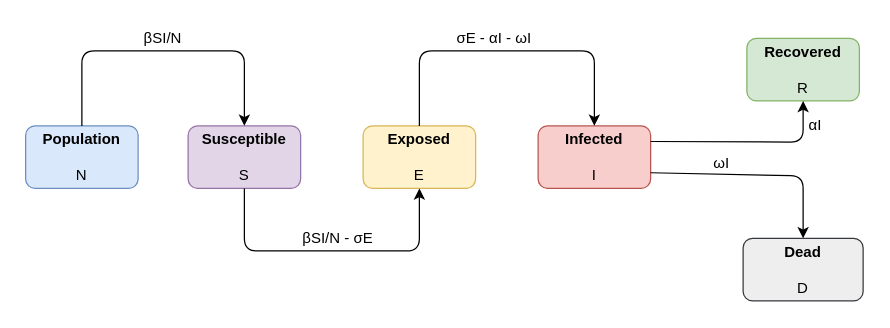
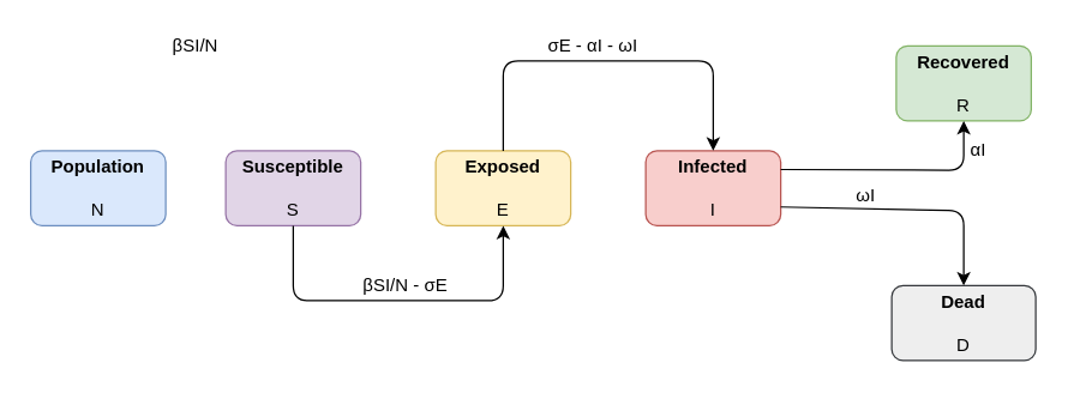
  <mxCell id="0" />
  <mxCell id="1" parent="0" />
  <mxCell id="2" value="&lt;div&gt;&lt;b&gt;Susceptible&lt;/b&gt;&lt;/div&gt;&lt;div&gt;&lt;br&gt;&lt;/div&gt;&lt;div&gt;S&lt;br&gt;&lt;/div&gt;" style="rounded=1;whiteSpace=wrap;html=1;fontSize=12;glass=0;strokeWidth=1;shadow=0;fillColor=#e1d5e7;strokeColor=#9673a6;" parent="1" vertex="1"><mxGeometry x="150" y="100" width="90" height="50" as="geometry" /></mxCell>
  <mxCell id="3" value="&lt;div&gt;&lt;b&gt;Infected&lt;/b&gt;&lt;/div&gt;&lt;div&gt;&lt;br&gt;&lt;/div&gt;&lt;div&gt;I&lt;br&gt;&lt;/div&gt;" style="rounded=1;whiteSpace=wrap;html=1;fontSize=12;glass=0;strokeWidth=1;shadow=0;fillColor=#f8cecc;strokeColor=#b85450;" parent="1" vertex="1"><mxGeometry x="430" y="100" width="90" height="50" as="geometry" /></mxCell>
  <mxCell id="4" value="&lt;div&gt;&lt;b&gt;Exposed&lt;/b&gt;&lt;/div&gt;&lt;div&gt;&lt;br&gt;&lt;/div&gt;&lt;div&gt;E&lt;br&gt;&lt;/div&gt;" style="rounded=1;whiteSpace=wrap;html=1;fontSize=12;glass=0;strokeWidth=1;shadow=0;fillColor=#fff2cc;strokeColor=#d6b656;" parent="1" vertex="1"><mxGeometry x="290" y="100" width="90" height="50" as="geometry" /></mxCell>
  <mxCell id="5" value="&lt;div&gt;&lt;b&gt;Recovered&lt;/b&gt;&lt;/div&gt;&lt;div&gt;&lt;br&gt;&lt;/div&gt;&lt;div&gt;R&lt;br&gt;&lt;/div&gt;" style="rounded=1;whiteSpace=wrap;html=1;fontSize=12;glass=0;strokeWidth=1;shadow=0;fillColor=#d5e8d4;strokeColor=#82b366;" parent="1" vertex="1"><mxGeometry x="597" y="30" width="90" height="50" as="geometry" /></mxCell>
  <mxCell id="6" value="&lt;div&gt;&lt;b&gt;Population&lt;/b&gt;&lt;/div&gt;&lt;div&gt;&lt;br&gt;&lt;/div&gt;&lt;div&gt;N&lt;br&gt;&lt;/div&gt;" style="rounded=1;whiteSpace=wrap;html=1;fontSize=12;glass=0;strokeWidth=1;shadow=0;fillColor=#dae8fc;strokeColor=#6c8ebf;" vertex="1" parent="1"><mxGeometry x="20" y="100" width="90" height="50" as="geometry" /></mxCell>
  <mxCell id="7" value="&lt;div&gt;&lt;b&gt;Dead&lt;/b&gt;&lt;/div&gt;&lt;div&gt;&lt;br&gt;&lt;/div&gt;&lt;div&gt;D&lt;br&gt;&lt;/div&gt;" style="rounded=1;whiteSpace=wrap;html=1;fontSize=12;glass=0;strokeWidth=1;shadow=0;fillColor=#eeeeee;strokeColor=#36393d;" vertex="1" parent="1"><mxGeometry x="594" y="190" width="96" height="50" as="geometry" /></mxCell>
- <mxCell id="8" value="" style="endArrow=classic;html=1;exitX=0.5;exitY=0;exitDx=0;exitDy=0;entryX=0.5;entryY=0;entryDx=0;entryDy=0;" edge="1" parent="1" source="6" target="2"><mxGeometry width="50" height="50" relative="1" as="geometry"><mxPoint x="380" y="190" as="sourcePoint" /><mxPoint x="200" y="30" as="targetPoint" /><Array as="points"><mxPoint x="65" y="40" /><mxPoint x="195" y="40" /></Array></mxGeometry></mxCell>
  <mxCell id="9" value="" style="endArrow=classic;html=1;exitX=0.5;exitY=1;exitDx=0;exitDy=0;entryX=0.5;entryY=1;entryDx=0;entryDy=0;" edge="1" parent="1" source="2" target="4"><mxGeometry width="50" height="50" relative="1" as="geometry"><mxPoint x="380" y="190" as="sourcePoint" /><mxPoint x="430" y="140" as="targetPoint" /><Array as="points"><mxPoint x="195" y="200" /><mxPoint x="335" y="200" /></Array></mxGeometry></mxCell>
  <mxCell id="10" value="" style="endArrow=classic;html=1;exitX=0.5;exitY=0;exitDx=0;exitDy=0;entryX=0.5;entryY=0;entryDx=0;entryDy=0;" edge="1" parent="1" source="4" target="3"><mxGeometry width="50" height="50" relative="1" as="geometry"><mxPoint x="410" y="220" as="sourcePoint" /><mxPoint x="450" y="50" as="targetPoint" /><Array as="points"><mxPoint x="335" y="40" /><mxPoint x="475" y="40" /></Array></mxGeometry></mxCell>
  <mxCell id="11" value="" style="endArrow=classic;html=1;exitX=1;exitY=0.25;exitDx=0;exitDy=0;entryX=0.5;entryY=1;entryDx=0;entryDy=0;" edge="1" parent="1" source="3" target="5"><mxGeometry width="50" height="50" relative="1" as="geometry"><mxPoint x="650" y="240" as="sourcePoint" /><mxPoint x="640" y="113" as="targetPoint" /><Array as="points"><mxPoint x="642" y="113" /></Array></mxGeometry></mxCell>
  <mxCell id="12" value="" style="endArrow=classic;html=1;entryX=0.5;entryY=0;entryDx=0;entryDy=0;exitX=1;exitY=0.75;exitDx=0;exitDy=0;" edge="1" parent="1" source="3" target="7"><mxGeometry width="50" height="50" relative="1" as="geometry"><mxPoint x="650" y="240" as="sourcePoint" /><mxPoint x="700" y="190" as="targetPoint" /><Array as="points"><mxPoint x="642" y="140" /></Array></mxGeometry></mxCell>
  <mxCell id="13" value="βSI/N" style="text;html=1;strokeColor=none;fillColor=none;align=center;verticalAlign=middle;whiteSpace=wrap;rounded=0;" vertex="1" parent="1"><mxGeometry x="110" y="20" width="40" height="20" as="geometry" /></mxCell>
  <mxCell id="14" value="βSI/N - σE" style="text;html=1;strokeColor=none;fillColor=none;align=center;verticalAlign=middle;whiteSpace=wrap;rounded=0;" vertex="1" parent="1"><mxGeometry x="230" y="180" width="80" height="20" as="geometry" /></mxCell>
  <mxCell id="15" value="σE - αI - ωI" style="text;html=1;strokeColor=none;fillColor=none;align=center;verticalAlign=middle;whiteSpace=wrap;rounded=0;" vertex="1" parent="1"><mxGeometry x="350" y="20" width="90" height="20" as="geometry" /></mxCell>
  <mxCell id="16" value="αI" style="text;html=1;strokeColor=none;fillColor=none;align=center;verticalAlign=middle;whiteSpace=wrap;rounded=0;" vertex="1" parent="1"><mxGeometry x="632" y="90" width="40" height="20" as="geometry" /></mxCell>
  <mxCell id="17" value="ωI" style="text;html=1;strokeColor=none;fillColor=none;align=center;verticalAlign=middle;whiteSpace=wrap;rounded=0;" vertex="1" parent="1"><mxGeometry x="557" y="120" width="40" height="20" as="geometry" /></mxCell>
